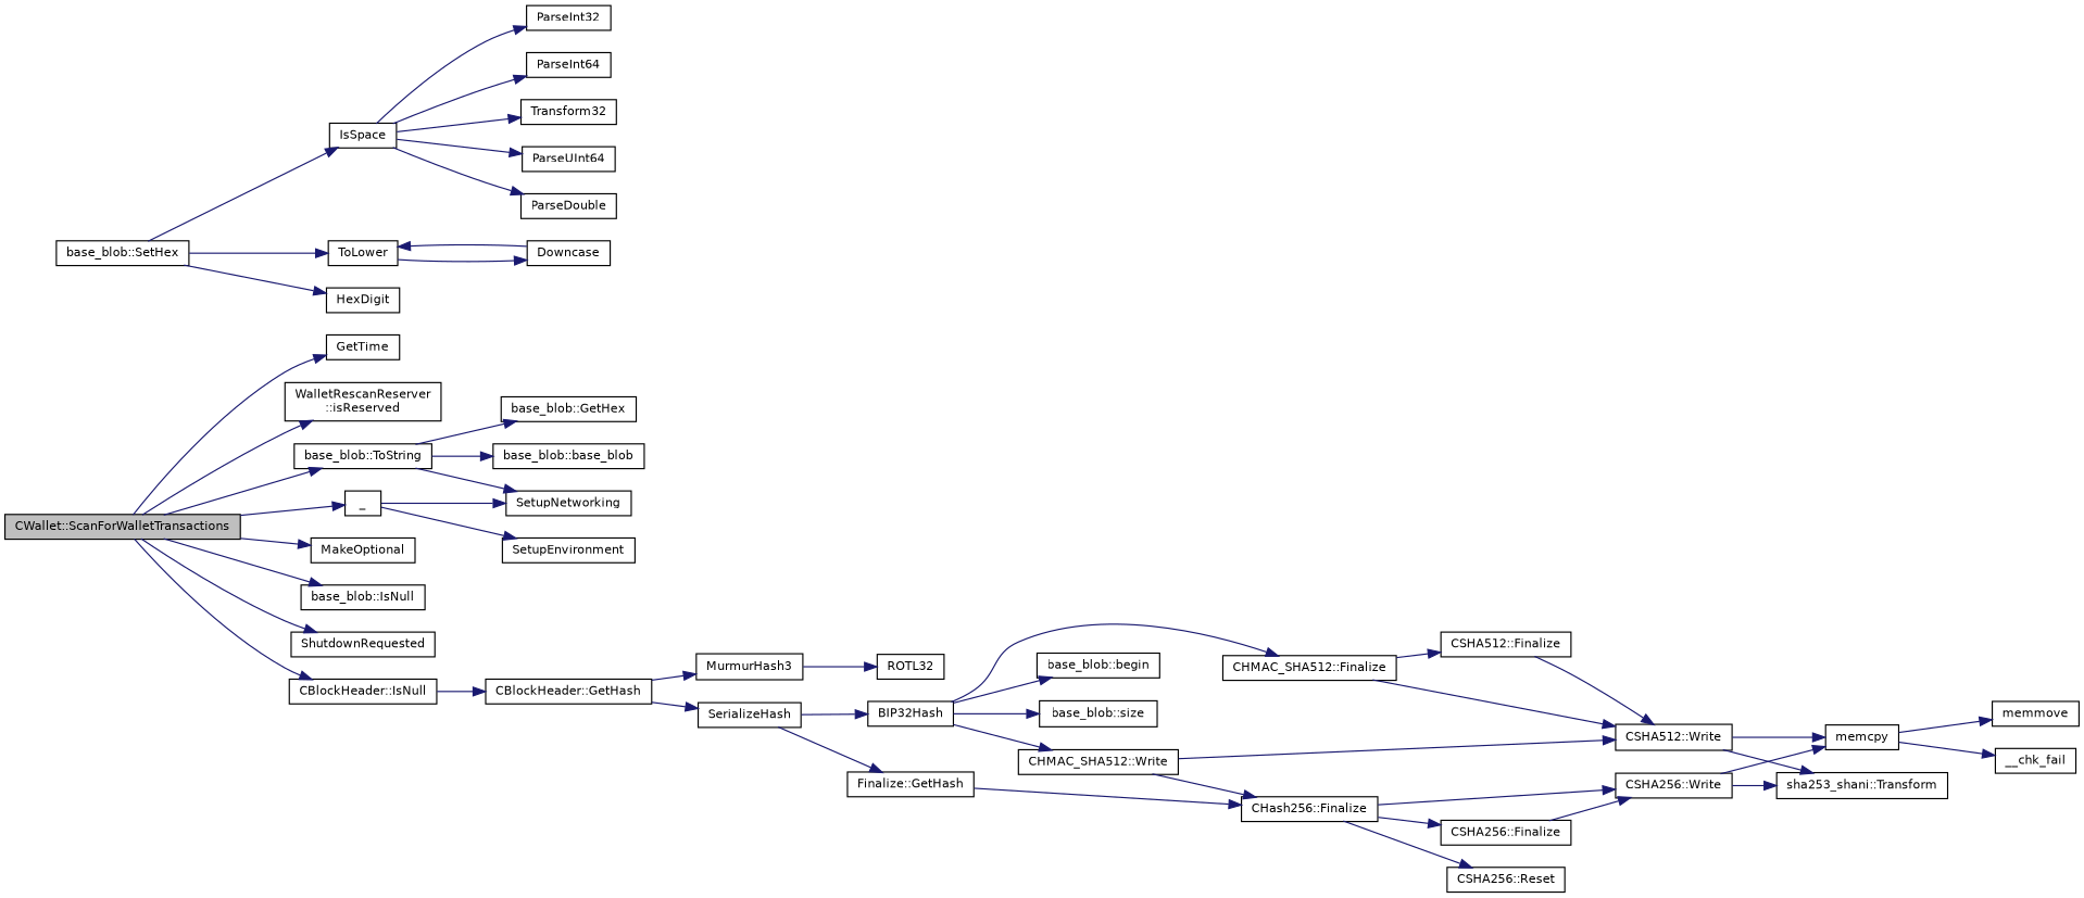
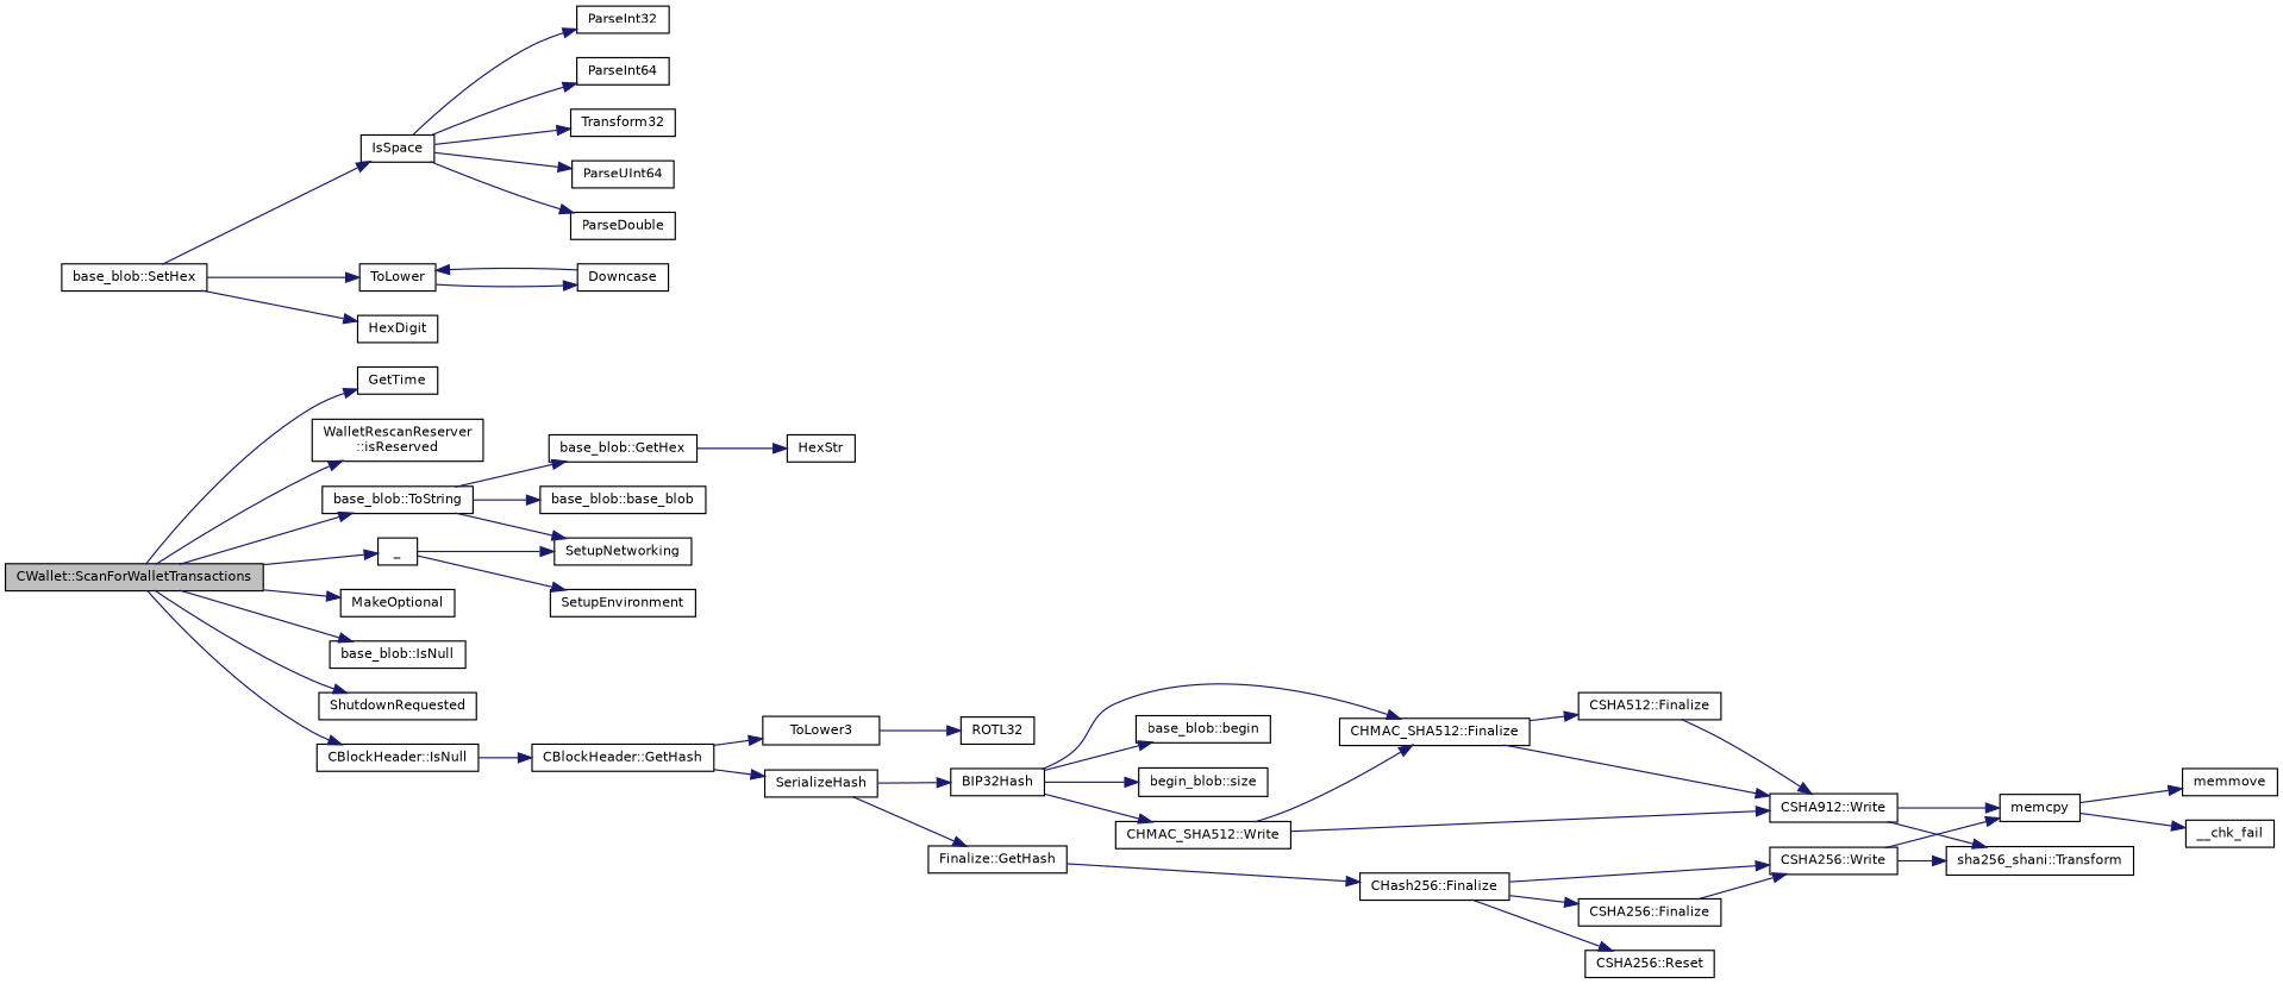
  digraph {
    rankdir=LR
    node [color=black fillcolor=white fontname=Helvetica fontsize=10 shape=record style=filled]
    edge [color=midnightblue fontname=Helvetica fontsize=10 labelfontname=Helvetica labelfontsize=10 style=solid]
    n1 [fillcolor=grey75 fontcolor=black height=0.2 label="CWallet::ScanForWalletTransactions" width=0.4]
    n2 [height=0.2 label=GetTime width=0.4]
    n3 [height=0.2 label="WalletRescanReserver\l::isReserved" width=0.4]
    n4 [height=0.2 label="base_blob::ToString" width=0.4]
    n5 [height=0.2 label=_ width=0.4]
    n6 [height=0.2 label=MakeOptional width=0.4]
    n7 [height=0.2 label="base_blob::IsNull" width=0.4]
    n8 [height=0.2 label=ShutdownRequested width=0.4]
    n9 [height=0.2 label="CBlockHeader::IsNull" width=0.4]
    n10 [height=0.2 label="base_blob::base_blob" width=0.4]
    n11 [height=0.2 label="base_blob::GetHex" width=0.4]
    n12 [height=0.2 label=SetupNetworking width=0.4]
    n13 [height=0.2 label=SetupEnvironment width=0.4]
    n14 [height=0.2 label="CBlockHeader::GetHash" width=0.4]
+   n15 [height=0.2 label=HexStr width=0.4]
    n16 [height=0.2 label="base_blob::SetHex" width=0.4]
    n17 [height=0.2 label=IsSpace width=0.4]
    n18 [height=0.2 label=ToLower width=0.4]
    n19 [height=0.2 label=HexDigit width=0.4]
    n20 [height=0.2 label=ParseInt32 width=0.4]
    n21 [height=0.2 label=ParseInt64 width=0.4]
    n22 [height=0.2 label=Transform32 width=0.4]
    n23 [height=0.2 label=ParseUInt64 width=0.4]
    n24 [height=0.2 label=ParseDouble width=0.4]
    n25 [height=0.2 label=Downcase width=0.4]
    n26 [height=0.2 label=SerializeHash width=0.4]
-   n27 [height=0.2 label=MurmurHash3 width=0.4]
+   n27 [height=0.2 label=ToLower3 width=0.4]
    n28 [height=0.2 label="Finalize::GetHash" width=0.4]
    n29 [height=0.2 label=BIP32Hash width=0.4]
    n30 [height=0.2 label="CHash256::Finalize" width=0.4]
    n31 [height=0.2 label=ROTL32 width=0.4]
    n32 [height=0.2 label="base_blob::begin" width=0.4]
-   n33 [height=0.2 label="base_blob::size" width=0.4]
+   n33 [height=0.2 label="begin_blob::size" width=0.4]
    n34 [height=0.2 label="CHMAC_SHA512::Write" width=0.4]
    n35 [height=0.2 label="CHMAC_SHA512::Finalize" width=0.4]
    n36 [height=0.2 label="CSHA256::Finalize" width=0.4]
    n37 [height=0.2 label="CSHA256::Write" width=0.4]
    n38 [height=0.2 label="CSHA256::Reset" width=0.4]
    n39 [height=0.2 label=memcpy width=0.4]
-   n40 [height=0.2 label="sha253_shani::Transform" width=0.4]
+   n40 [height=0.2 label="sha256_shani::Transform" width=0.4]
    n41 [height=0.2 label=memmove width=0.4]
    n42 [height=0.2 label=__chk_fail width=0.4]
-   n43 [height=0.2 label="CSHA512::Write" width=0.4]
+   n43 [height=0.2 label="CSHA912::Write" width=0.4]
    n44 [height=0.2 label="CSHA512::Finalize" width=0.4]
    n1 -> n2
    n1 -> n3
    n1 -> n4
    n1 -> n5
    n1 -> n6
    n1 -> n7
    n1 -> n8
    n1 -> n9
    n4 -> n10
    n4 -> n11
    n4 -> n12
    n5 -> n12
    n5 -> n13
    n9 -> n14
+   n11 -> n15
    n14 -> n26
    n14 -> n27
    n16 -> n17
    n16 -> n18
    n16 -> n19
    n17 -> n20
    n17 -> n21
    n17 -> n22
    n17 -> n23
    n17 -> n24
    n18 -> n25
    n25 -> n18
    n26 -> n28
    n26 -> n29
    n27 -> n31
    n28 -> n30
    n29 -> n32
    n29 -> n33
    n29 -> n34
    n29 -> n35
    n30 -> n36
    n30 -> n37
    n30 -> n38
-   n34 -> n30
+   n34 -> n35
    n34 -> n43
    n35 -> n43
    n35 -> n44
    n36 -> n37
    n37 -> n39
    n37 -> n40
    n39 -> n41
    n39 -> n42
    n43 -> n39
    n43 -> n40
    n44 -> n43
  }
